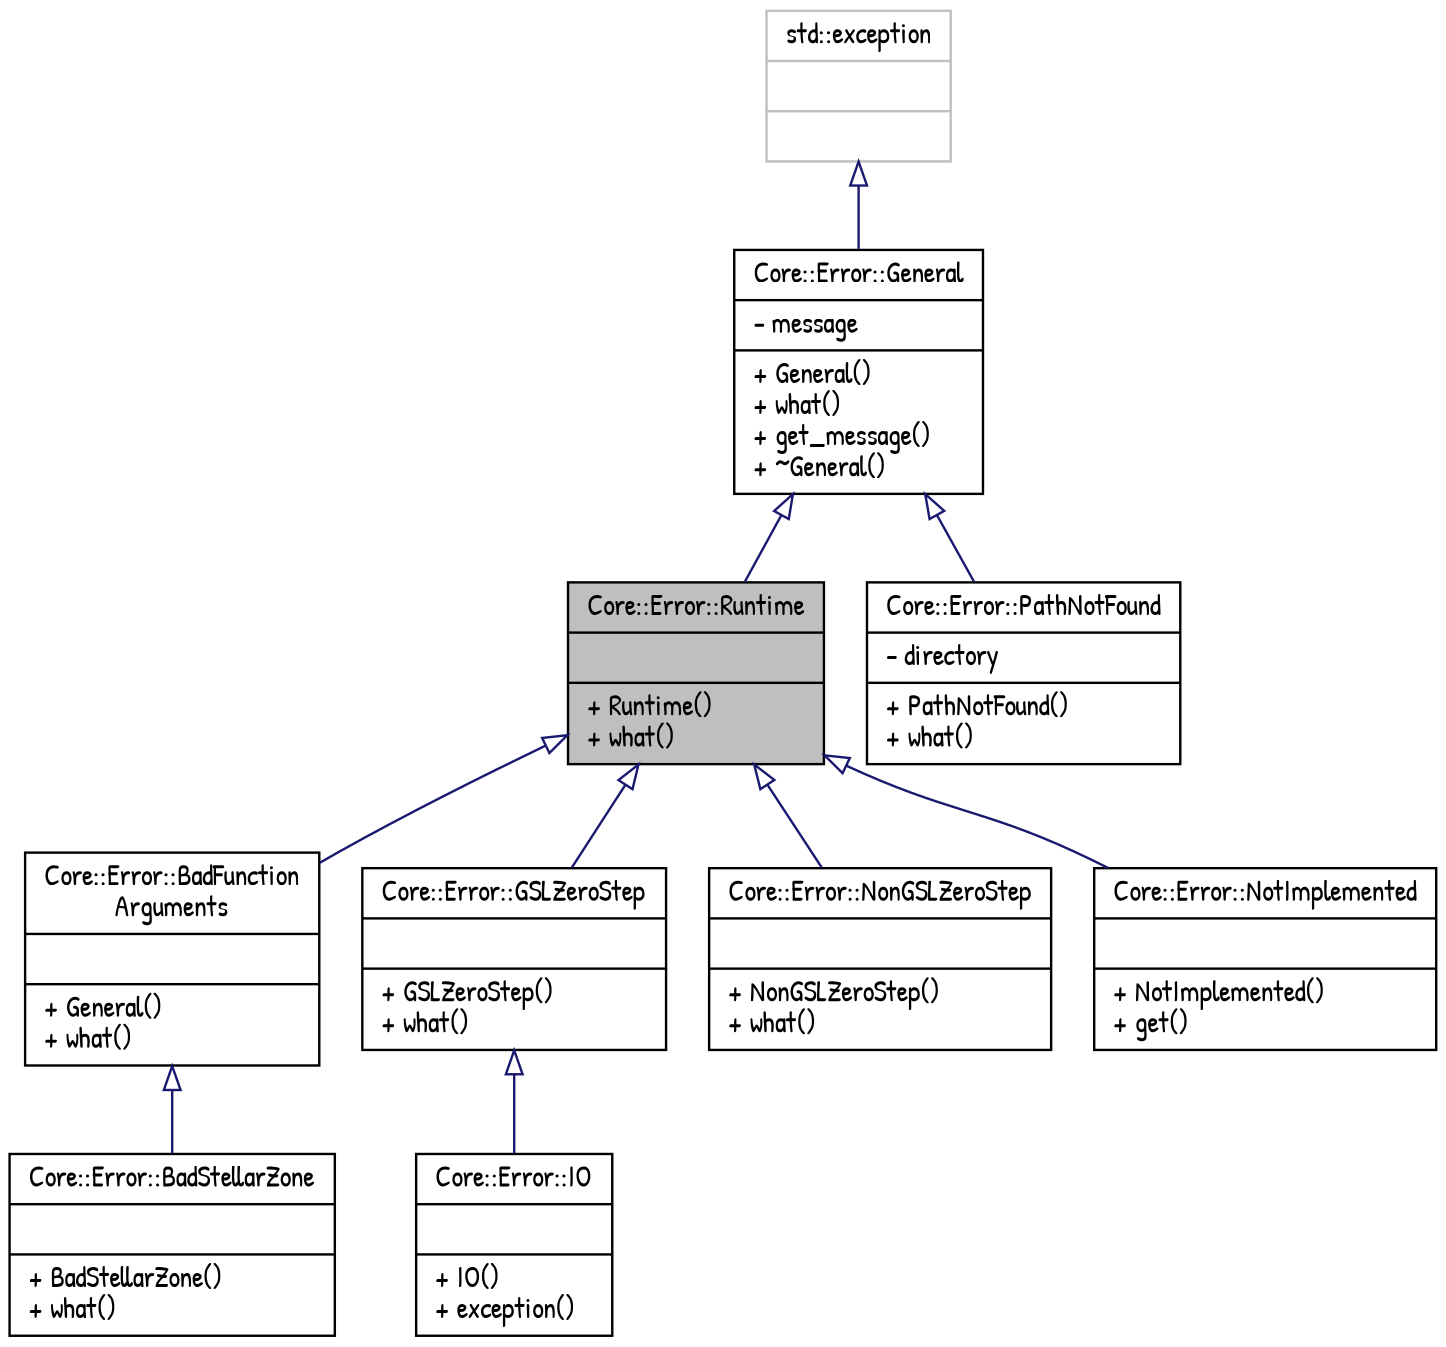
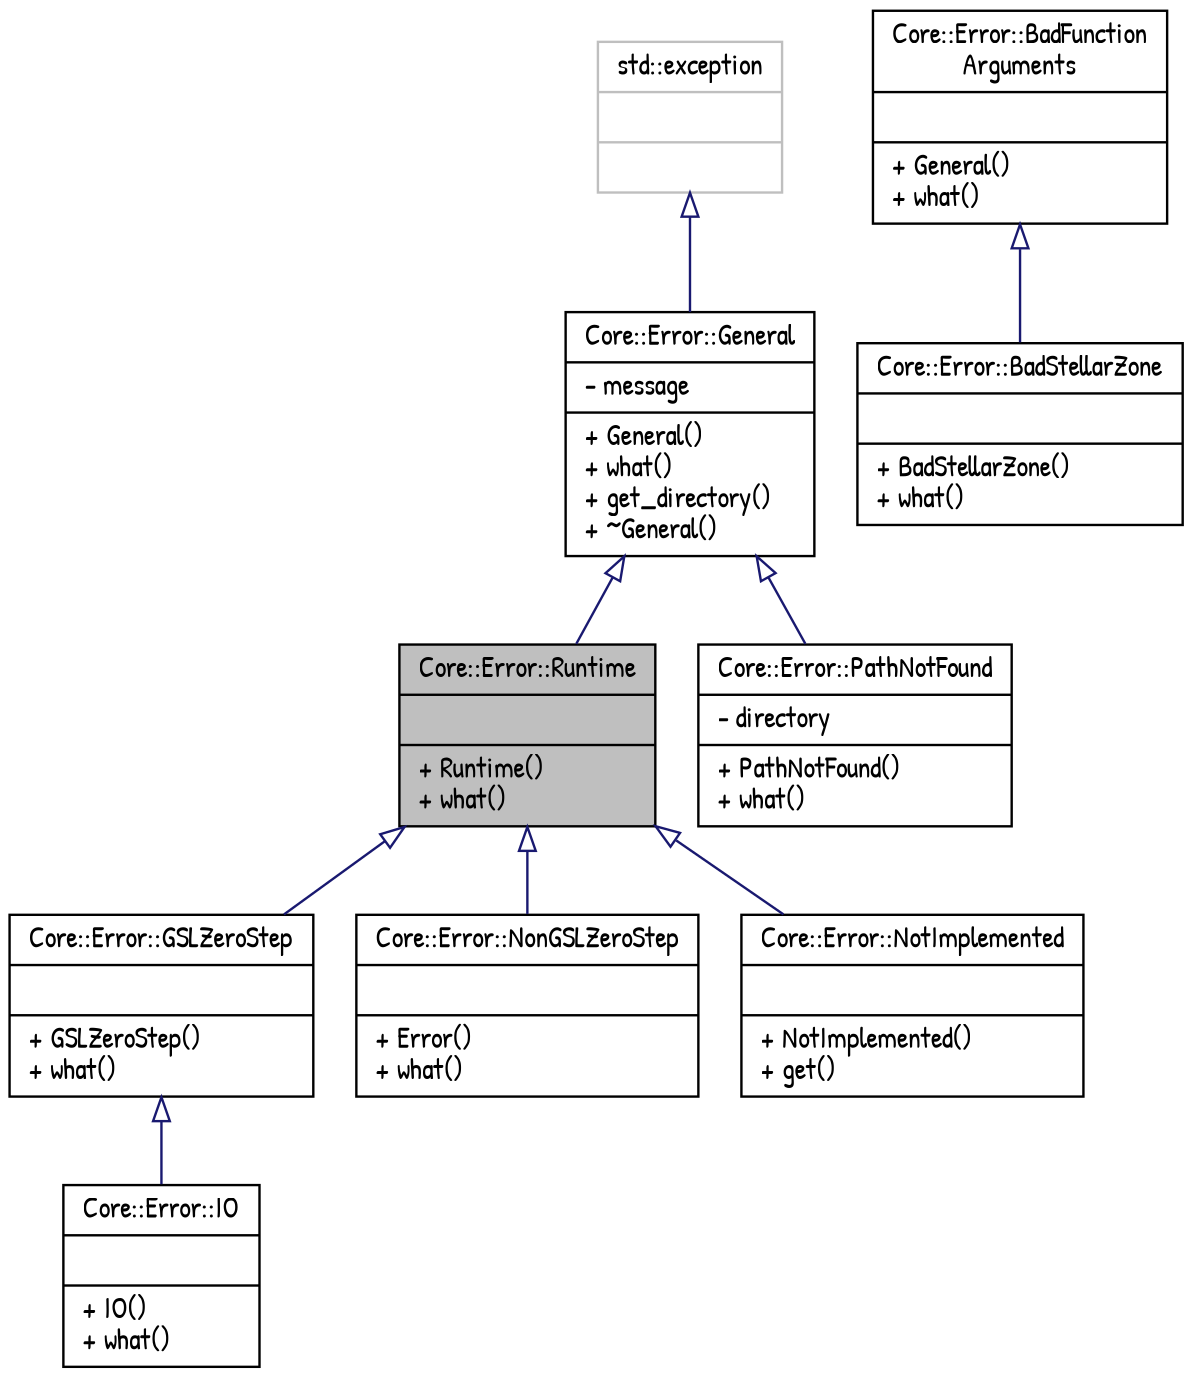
  digraph {
    fontname="Patrick Hand"
    node [color=black fillcolor=white fontname="Patrick Hand" fontsize=12 shape=record style=filled]
    edge [arrowtail=onormal color=midnightblue dir=back fontname="Patrick Hand" fontsize=12 labelfontname=Helvetica labelfontsize=12 style=solid]
    n1 [fillcolor=grey75 fontcolor=black height=0.2 label="{Core::Error::Runtime\n||+ Runtime()\l+ what()\l}" width=0.4]
    n2 [height=0.2 label="{Core::Error::BadFunction\lArguments\n||+ General()\l+ what()\l}" width=0.4]
    n3 [height=0.2 label="{Core::Error::GSLZeroStep\n||+ GSLZeroStep()\l+ what()\l}" width=0.4]
-   n4 [height=0.2 label="{Core::Error::NonGSLZeroStep\n||+ NonGSLZeroStep()\l+ what()\l}" width=0.4]
+   n4 [height=0.2 label="{Core::Error::NonGSLZeroStep\n||+ Error()\l+ what()\l}" width=0.4]
    n5 [height=0.2 label="{Core::Error::NotImplemented\n||+ NotImplemented()\l+ get()\l}" width=0.4]
    n6 [height=0.2 label="{Core::Error::BadStellarZone\n||+ BadStellarZone()\l+ what()\l}" width=0.4]
-   n7 [height=0.2 label="{Core::Error::IO\n||+ IO()\l+ exception()\l}" width=0.4]
+   n7 [height=0.2 label="{Core::Error::IO\n||+ IO()\l+ what()\l}" width=0.4]
    n8 [height=0.2 label="{Core::Error::PathNotFound\n|- directory\l|+ PathNotFound()\l+ what()\l}" width=0.4]
-   n9 [height=0.2 label="{Core::Error::General\n|- message\l|+ General()\l+ what()\l+ get_message()\l+ ~General()\l}" width=0.4]
+   n9 [height=0.2 label="{Core::Error::General\n|- message\l|+ General()\l+ what()\l+ get_directory()\l+ ~General()\l}" width=0.4]
    n10 [color=grey75 height=0.2 label="{std::exception\n||}" width=0.4]
-   n1 -> n2
    n1 -> n3
    n1 -> n4
    n1 -> n5
    n2 -> n6
    n3 -> n7
    n9 -> n1
    n9 -> n8
    n10 -> n9
  }
